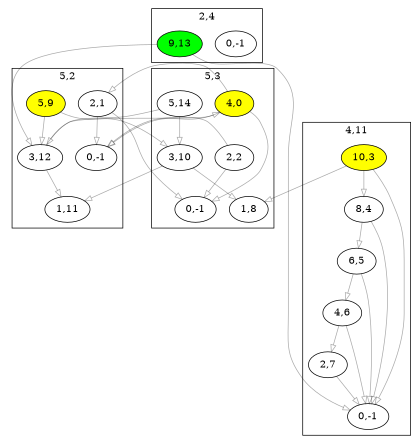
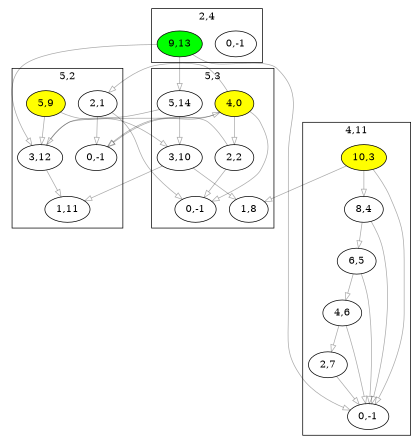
  digraph {
    compound=true
    edge [color="#00000055" fillcolor=none]
    n1 [label="0,-1"]
    n2 [label="1,8"]
    n3 [label="2,2"]
    n4 [label="3,10"]
    n5 [fillcolor=yellow label="4,0" style=filled]
    n6 [label="5,14"]
    n7 [label="0,-1"]
    n8 [label="2,7"]
    n9 [label="4,6"]
    n10 [label="6,5"]
    n11 [label="8,4"]
    n12 [fillcolor=yellow label="10,3" style=filled]
    n13 [label="0,-1"]
    n14 [label="1,11"]
    n15 [label="2,1"]
    n16 [label="3,12"]
    n17 [fillcolor=yellow label="5,9" style=filled]
    n18 [label="0,-1"]
    n19 [fillcolor=green label="9,13" style=filled]
    subgraph cluster_1 {
      label="5,3"
      n1
      n2
      n3
      n4
      n5
      n6
    }
    subgraph cluster_2 {
      label="4,11"
      n7
      n8
      n9
      n10
      n11
      n12
    }
    subgraph cluster_3 {
      label="5,2"
      n13
      n14
      n15
      n16
      n17
    }
    subgraph cluster_4 {
      label="2,4"
      n18
      n19
    }
    n3 -> n1
    n3 -> n13
    n4 -> n2
    n4 -> n14
    n5 -> n1
+   n5 -> n3
    n5 -> n13
    n5 -> n15
    n6 -> n4
    n6 -> n16
    n8 -> n7
    n9 -> n7
    n9 -> n8
    n10 -> n7
    n10 -> n9
    n11 -> n7
    n11 -> n10
    n12 -> n2
    n12 -> n7
    n12 -> n11
    n15 -> n1
    n15 -> n13
    n16 -> n5
    n16 -> n14
    n17 -> n4
    n17 -> n16
+   n19 -> n6
    n19 -> n7
    n19 -> n16
  }
